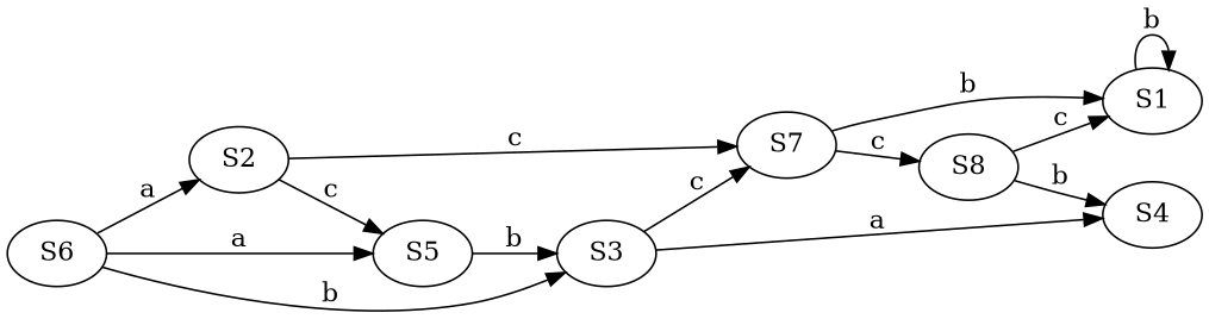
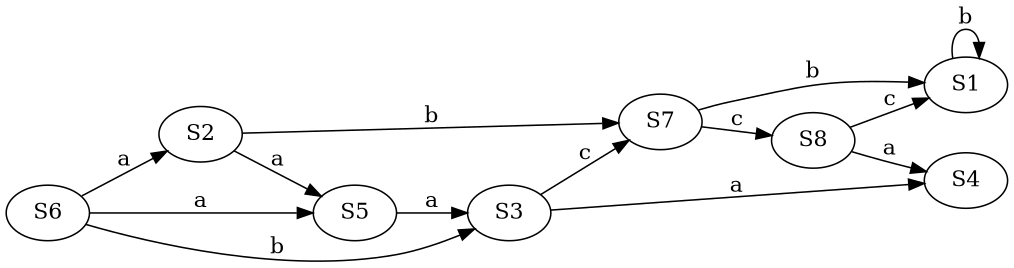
  digraph {
    rankdir=LR
    S6
    S2
    S5
    S3
    S7
    S4
    S8
    S1
    S6 -> S2 [label=a]
    S6 -> S5 [label=a]
    S6 -> S3 [label=b]
-   S2 -> S5 [label=c]
-   S2 -> S7 [label=c]
-   S5 -> S3 [label=b]
+   S2 -> S5 [label=a]
+   S2 -> S7 [label=b]
+   S5 -> S3 [label=a]
    S3 -> S7 [label=c]
    S3 -> S4 [label=a]
    S7 -> S8 [label=c]
    S7 -> S1 [label=b]
-   S8 -> S4 [label=b]
+   S8 -> S4 [label=a]
    S8 -> S1 [label=c]
    S1 -> S1 [label=b]
  }
